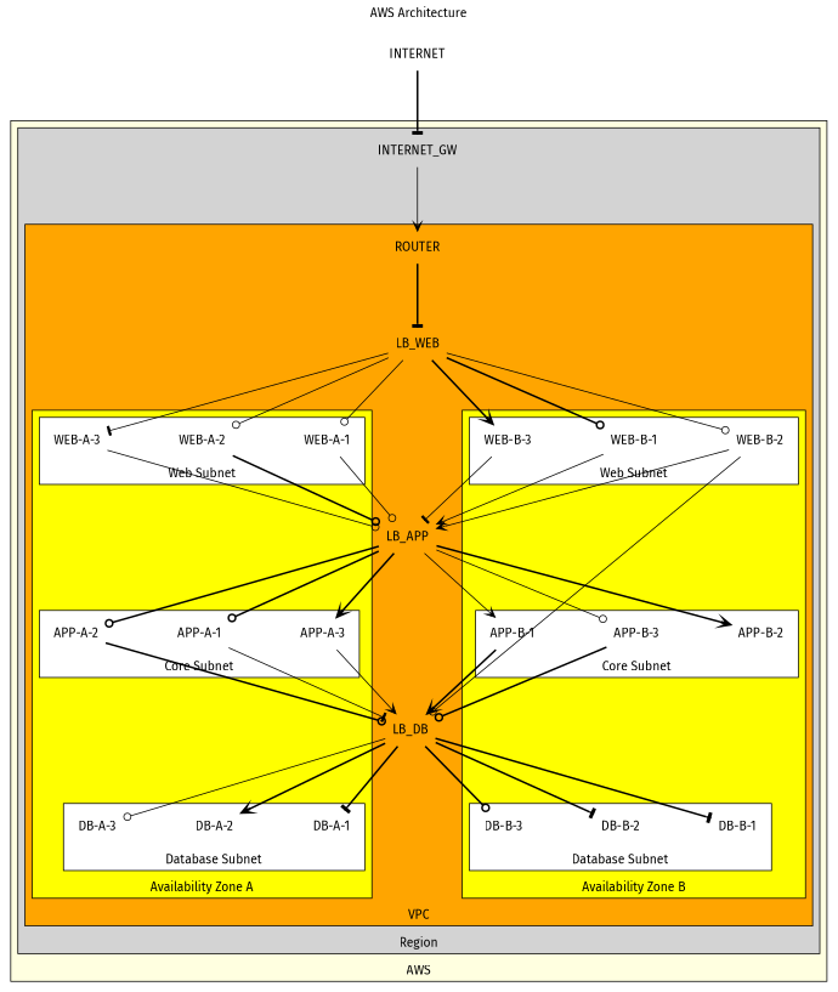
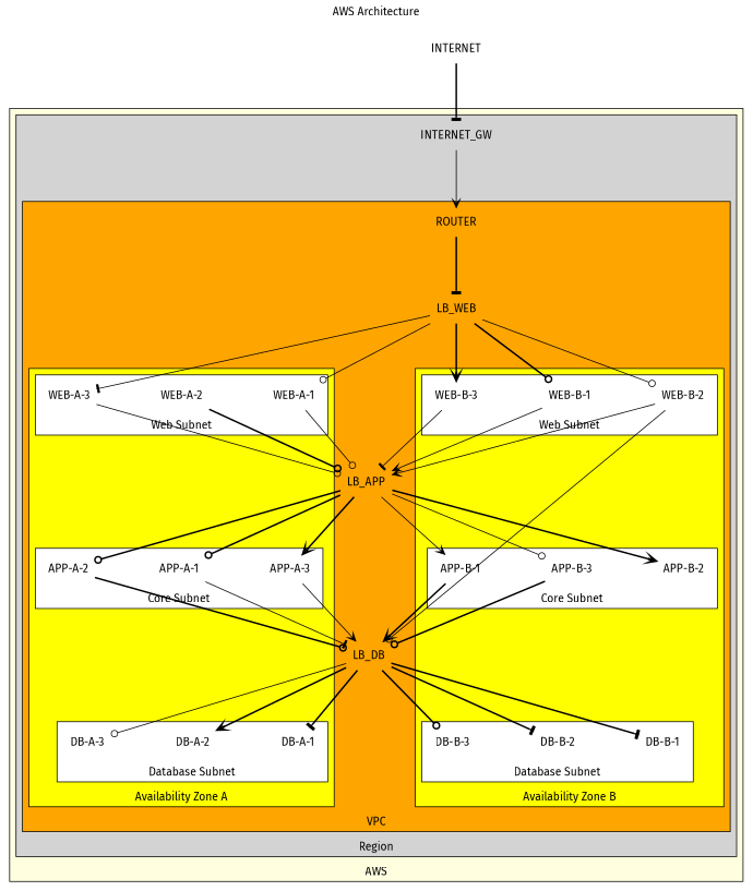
  digraph {
    clusterrank=local
    compound=true
    concentrate=false
    fixedsize=false
    fontcolor=black
    fontname="Fira Sans"
    fontsize=14
    label="AWS Architecture"
    labeljust=center
    labelloc=top
    newrank=true
    nodesep="1 equally"
    pack=false
    rankdir=TB
    ranksep="1 equally"
    splines=false
    node [fontcolor=black fontname="Fira Sans" fontsize=14 shape=none group="Web Servers"]
    edge [arrowhead=odot fontcolor=black fontname="Fira Sans" fontsize=14 style=bold]
    INTERNET_GW [group=""]
    INTERNET [group=""]
    ROUTER [group=""]
    n4 [label="WEB-A-1"]
    n5 [label="WEB-A-2"]
    n6 [label="WEB-A-3"]
    n7 [label="WEB-B-1"]
    n8 [label="WEB-B-2"]
    n9 [label="WEB-B-3"]
    n10 [group="App Servers" label="APP-A-1"]
    n11 [group="App Servers" label="APP-A-2"]
    n12 [group="App Servers" label="APP-A-3"]
    n13 [group="App Servers" label="APP-B-1"]
    n14 [group="App Servers" label="APP-B-2"]
    n15 [group="App Servers" label="APP-B-3"]
    n16 [group="DB Servers" label="DB-A-1"]
    n17 [group="DB Servers" label="DB-A-2"]
    n18 [group="DB Servers" label="DB-A-3"]
    n19 [group="DB Servers" label="DB-B-1"]
    n20 [group="DB Servers" label="DB-B-2"]
    n21 [group="DB Servers" label="DB-B-3"]
    LB_WEB [group="Load Balancers"]
    LB_APP [group="Load Balancers"]
    LB_DB [group="Load Balancers"]
    subgraph sub_1 {
      rank=same
      INTERNET_GW
    }
    subgraph sub_2 {
      rank=same
      INTERNET
    }
    subgraph sub_3 {
      rank=same
      ROUTER
    }
    subgraph sub_4 {
      rank=same
      n4
      n5
      n6
      n7
      n8
      n9
    }
    subgraph sub_5 {
      rank=same
      n10
      n11
      n12
      n13
      n14
      n15
    }
    subgraph sub_6 {
      rank=same
      n16
      n17
      n18
      n19
      n20
      n21
    }
    subgraph cluster_7 {
      bgcolor=white
      color=black
      label=""
      style=invis
      INTERNET
    }
    subgraph cluster_8 {
      bgcolor=lightyellow
      color=black
      label=AWS
      labelloc=bottom
      subgraph cluster_9 {
        bgcolor=lightgrey
        color=black
        label=Region
        labelloc=bottom
        INTERNET_GW
        subgraph cluster_10 {
          bgcolor=orange
          color=black
          label=VPC
          labelloc=bottom
          ROUTER
          LB_WEB
          LB_APP
          LB_DB
          subgraph cluster_11 {
            bgcolor=yellow
            color=black
            label="Availability Zone A"
            labelloc=bottom
            subgraph cluster_12 {
              bgcolor=white
              color=black
              label="Web Subnet"
              labelloc=bottom
              n4
              n5
              n6
            }
            subgraph cluster_13 {
              bgcolor=white
              color=black
              label="Core Subnet"
              labelloc=bottom
              n10
              n11
              n12
            }
            subgraph cluster_14 {
              bgcolor=white
              color=black
              label="Database Subnet"
              labelloc=bottom
              n16
              n17
              n18
            }
          }
          subgraph cluster_15 {
            bgcolor=yellow
            color=black
            label="Availability Zone B"
            labelloc=bottom
            subgraph cluster_16 {
              bgcolor=white
              color=black
              label="Web Subnet"
              labelloc=bottom
              n7
              n8
              n9
            }
            subgraph cluster_17 {
              bgcolor=white
              color=black
              label="Core Subnet"
              labelloc=bottom
              n13
              n14
              n15
            }
            subgraph cluster_18 {
              bgcolor=white
              color=black
              label="Database Subnet"
              labelloc=bottom
              n19
              n20
              n21
            }
          }
        }
      }
    }
    INTERNET_GW -> ROUTER [arrowhead=vee style=solid]
    INTERNET -> INTERNET_GW [arrowhead=tee]
    ROUTER -> LB_WEB [arrowhead=tee]
    n4 -> LB_APP [style=solid]
    n5 -> LB_APP
    n6 -> LB_APP [style=solid]
    n7 -> LB_APP [arrowhead=vee style=solid]
    n8 -> LB_APP [arrowhead=vee style=solid]
    n8 -> LB_DB [style=solid]
    n9 -> LB_APP [arrowhead=tee style=solid]
    n10 -> LB_DB [arrowhead=tee style=solid]
    n11 -> LB_DB
    n12 -> LB_DB [arrowhead=vee style=solid]
    n13 -> LB_DB [arrowhead=vee]
    n15 -> LB_DB
    LB_WEB -> n4 [style=solid]
-   LB_WEB -> n5 [style=solid]
    LB_WEB -> n6 [arrowhead=tee style=solid]
    LB_WEB -> n7
    LB_WEB -> n8 [style=solid]
    LB_WEB -> n9 [arrowhead=vee]
    LB_APP -> n10
    LB_APP -> n11
    LB_APP -> n12 [arrowhead=vee]
    LB_APP -> n13 [arrowhead=vee style=solid]
    LB_APP -> n14 [arrowhead=vee]
    LB_APP -> n15 [style=solid]
    LB_DB -> n16 [arrowhead=tee]
    LB_DB -> n17 [arrowhead=vee]
    LB_DB -> n18 [style=solid]
    LB_DB -> n19 [arrowhead=tee]
    LB_DB -> n20 [arrowhead=tee]
    LB_DB -> n21
  }
